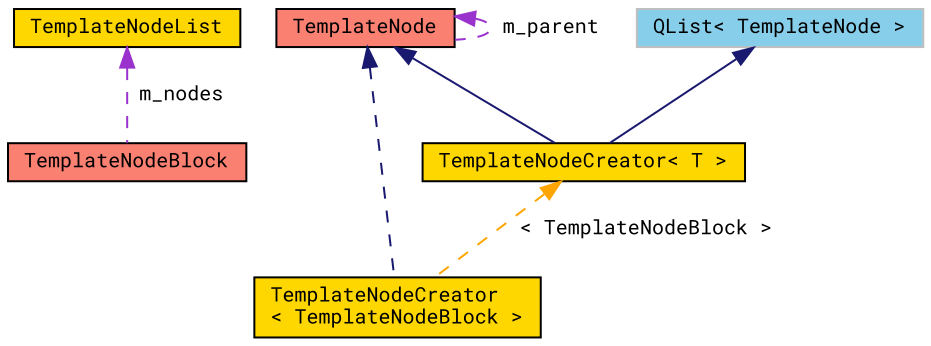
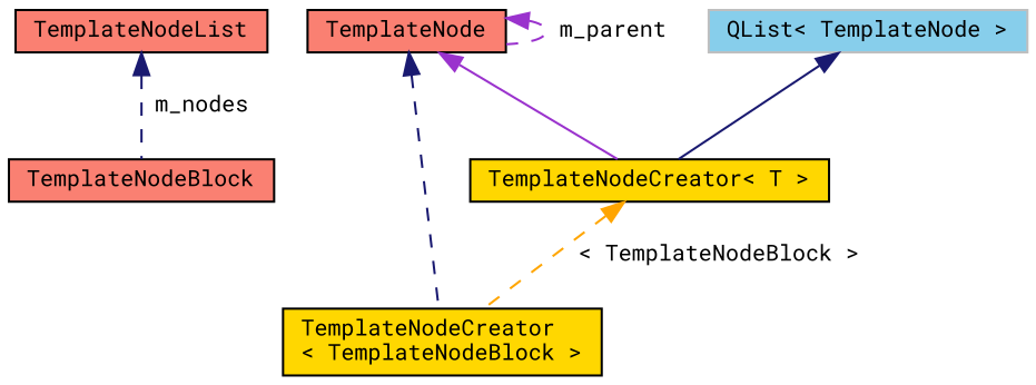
  digraph {
    fontname="Roboto Mono"
    node [color=black fillcolor=gold fontname="Roboto Mono" fontsize=10 shape=record style=filled]
    edge [color=midnightblue dir=back fontname="Roboto Mono" fontsize=10 labelfontname=Helvetica labelfontsize=10 style=dashed]
    n1 [fillcolor=salmon fontcolor=black height=0.2 label=TemplateNodeBlock width=0.4]
    n2 [height=0.2 label="TemplateNodeCreator\l\< TemplateNodeBlock \>" width=0.4]
    n3 [fillcolor=salmon height=0.2 label=TemplateNode width=0.4]
    n4 [height=0.2 label="TemplateNodeCreator\< T \>" width=0.4]
-   n5 [height=0.2 label=TemplateNodeList width=0.4]
+   n5 [fillcolor=salmon height=0.2 label=TemplateNodeList width=0.4]
    n6 [color=grey75 fillcolor=skyblue height=0.2 label="QList\< TemplateNode \>" width=0.4]
    n3 -> n2
    n3 -> n3 [color=darkorchid3 label=" m_parent"]
-   n3 -> n4 [style=solid]
+   n3 -> n4 [color=darkorchid3 style=solid]
    n4 -> n2 [color=orange label=" \< TemplateNodeBlock \>"]
-   n5 -> n1 [color=darkorchid3 label=" m_nodes"]
+   n5 -> n1 [label=" m_nodes"]
    n6 -> n4 [style=solid]
  }
